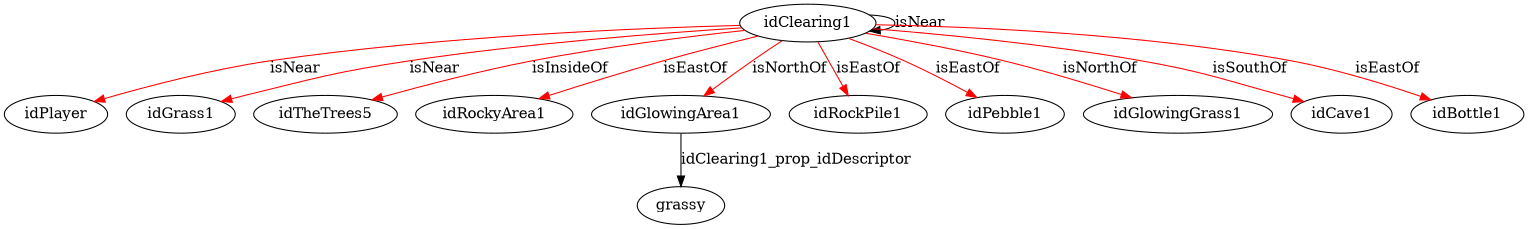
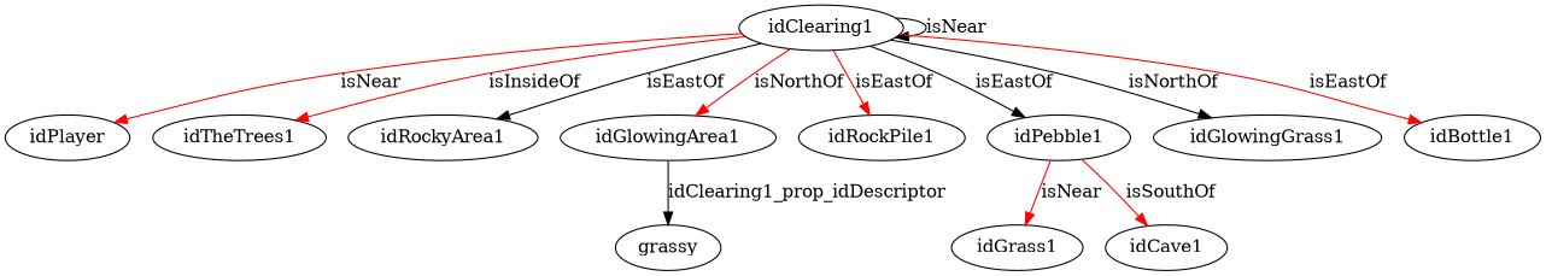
  digraph {
    edge [color=red]
    idClearing1
    idPlayer
    idGrass1
-   idTheTrees1 [label=idTheTrees5]
+   idTheTrees1
    idRockyArea1
    idGlowingArea1
    idRockPile1
    idPebble1
    idGlowingGrass1
    idCave1
    idBottle1
    grassy
    idClearing1 -> idClearing1 [color=black label=isNear]
    idClearing1 -> idPlayer [label=isNear]
-   idClearing1 -> idGrass1 [label=isNear]
+   idPebble1 -> idGrass1 [label=isNear]
    idClearing1 -> idTheTrees1 [label=isInsideOf]
-   idClearing1 -> idRockyArea1 [label=isEastOf]
+   idClearing1 -> idRockyArea1 [color=black label=isEastOf]
    idClearing1 -> idGlowingArea1 [label=isNorthOf]
    idClearing1 -> idRockPile1 [label=isEastOf]
-   idClearing1 -> idPebble1 [label=isEastOf]
-   idClearing1 -> idGlowingGrass1 [label=isNorthOf]
-   idClearing1 -> idCave1 [label=isSouthOf]
+   idClearing1 -> idPebble1 [color=black label=isEastOf]
+   idClearing1 -> idGlowingGrass1 [color=black label=isNorthOf]
+   idPebble1 -> idCave1 [label=isSouthOf]
    idClearing1 -> idBottle1 [label=isEastOf]
    idGlowingArea1 -> grassy [color=black label=idClearing1_prop_idDescriptor]
  }
